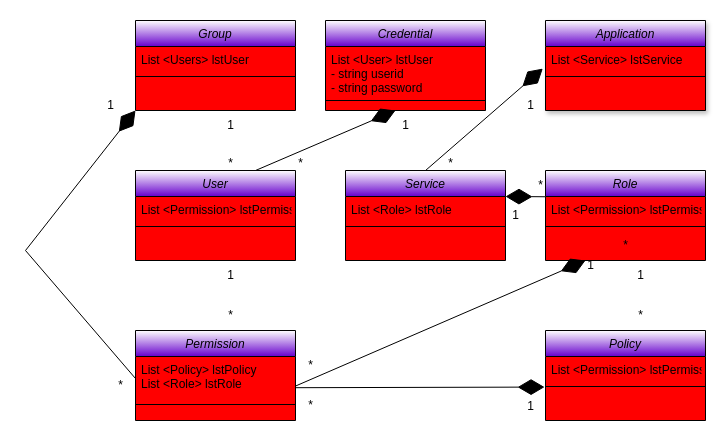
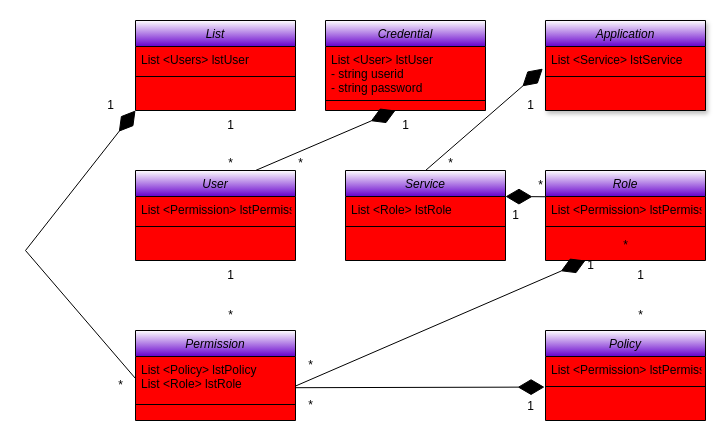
  <mxCell id="0" />
  <mxCell id="1" parent="0" />
  <mxCell id="2" value="User" style="swimlane;fontStyle=2;align=center;verticalAlign=top;childLayout=stackLayout;horizontal=1;startSize=26;horizontalStack=0;resizeParent=1;resizeLast=0;collapsible=1;marginBottom=0;rounded=0;shadow=0;strokeWidth=1;gradientColor=#6600cc;swimlaneFillColor=#ff0000;" parent="1" vertex="1"><mxGeometry x="130" y="170" width="160" height="90" as="geometry"><mxRectangle x="230" y="140" width="160" height="26" as="alternateBounds" /></mxGeometry></mxCell>
  <mxCell id="3" value="List &lt;Permission&gt; lstPermission" style="text;align=left;verticalAlign=top;spacingLeft=4;spacingRight=4;overflow=hidden;rotatable=0;points=[[0,0.5],[1,0.5]];portConstraint=eastwest;rounded=0;shadow=0;html=0;swimlaneFillColor=#ff0000;" parent="2" vertex="1"><mxGeometry y="26" width="160" height="26" as="geometry" /></mxCell>
  <mxCell id="4" value="" style="line;html=1;strokeWidth=1;align=left;verticalAlign=middle;spacingTop=-1;spacingLeft=3;spacingRight=3;rotatable=0;labelPosition=right;points=[];portConstraint=eastwest;" parent="2" vertex="1"><mxGeometry y="52" width="160" height="8" as="geometry" /></mxCell>
- <mxCell id="5" value="Group" style="swimlane;fontStyle=2;align=center;verticalAlign=top;childLayout=stackLayout;horizontal=1;startSize=26;horizontalStack=0;resizeParent=1;resizeLast=0;collapsible=1;marginBottom=0;rounded=0;shadow=0;strokeWidth=1;gradientColor=#6600cc;swimlaneFillColor=#FF0000;" parent="1" vertex="1"><mxGeometry x="130" y="20" width="160" height="90" as="geometry"><mxRectangle x="230" y="140" width="160" height="26" as="alternateBounds" /></mxGeometry></mxCell>
+ <mxCell id="5" value="List" style="swimlane;fontStyle=2;align=center;verticalAlign=top;childLayout=stackLayout;horizontal=1;startSize=26;horizontalStack=0;resizeParent=1;resizeLast=0;collapsible=1;marginBottom=0;rounded=0;shadow=0;strokeWidth=1;gradientColor=#6600cc;swimlaneFillColor=#FF0000;" parent="1" vertex="1"><mxGeometry x="130" y="20" width="160" height="90" as="geometry"><mxRectangle x="230" y="140" width="160" height="26" as="alternateBounds" /></mxGeometry></mxCell>
  <mxCell id="6" value="List &lt;Users&gt; lstUser" style="text;align=left;verticalAlign=top;spacingLeft=4;spacingRight=4;overflow=hidden;rotatable=0;points=[[0,0.5],[1,0.5]];portConstraint=eastwest;rounded=0;shadow=0;html=0;" parent="5" vertex="1"><mxGeometry y="26" width="160" height="26" as="geometry" /></mxCell>
  <mxCell id="7" value="" style="line;html=1;strokeWidth=1;align=left;verticalAlign=middle;spacingTop=-1;spacingLeft=3;spacingRight=3;rotatable=0;labelPosition=right;points=[];portConstraint=eastwest;" parent="5" vertex="1"><mxGeometry y="52" width="160" height="8" as="geometry" /></mxCell>
  <mxCell id="8" value="Permission" style="swimlane;fontStyle=2;align=center;verticalAlign=top;childLayout=stackLayout;horizontal=1;startSize=26;horizontalStack=0;resizeParent=1;resizeLast=0;collapsible=1;marginBottom=0;rounded=0;shadow=0;strokeWidth=1;gradientColor=#6600cc;swimlaneFillColor=#ff0000;" parent="1" vertex="1"><mxGeometry x="130" y="330" width="160" height="90" as="geometry"><mxRectangle x="230" y="140" width="160" height="26" as="alternateBounds" /></mxGeometry></mxCell>
  <mxCell id="9" value="List &lt;Policy&gt; lstPolicy&#10;List &lt;Role&gt; lstRole" style="text;align=left;verticalAlign=top;spacingLeft=4;spacingRight=4;overflow=hidden;rotatable=0;points=[[0,0.5],[1,0.5]];portConstraint=eastwest;rounded=0;shadow=0;html=0;" parent="8" vertex="1"><mxGeometry y="26" width="160" height="44" as="geometry" /></mxCell>
  <mxCell id="10" value="" style="line;html=1;strokeWidth=1;align=left;verticalAlign=middle;spacingTop=-1;spacingLeft=3;spacingRight=3;rotatable=0;labelPosition=right;points=[];portConstraint=eastwest;" parent="8" vertex="1"><mxGeometry y="70" width="160" height="8" as="geometry" /></mxCell>
  <mxCell id="11" value="Policy" style="swimlane;fontStyle=2;align=center;verticalAlign=top;childLayout=stackLayout;horizontal=1;startSize=26;horizontalStack=0;resizeParent=1;resizeLast=0;collapsible=1;marginBottom=0;rounded=0;shadow=0;strokeWidth=1;gradientColor=#6600cc;swimlaneFillColor=#ff0000;" parent="1" vertex="1"><mxGeometry x="540" y="330" width="160" height="90" as="geometry"><mxRectangle x="230" y="140" width="160" height="26" as="alternateBounds" /></mxGeometry></mxCell>
  <mxCell id="12" value="List &lt;Permission&gt; lstPermission" style="text;align=left;verticalAlign=top;spacingLeft=4;spacingRight=4;overflow=hidden;rotatable=0;points=[[0,0.5],[1,0.5]];portConstraint=eastwest;rounded=0;shadow=0;html=0;" parent="11" vertex="1"><mxGeometry y="26" width="160" height="26" as="geometry" /></mxCell>
  <mxCell id="13" value="" style="line;html=1;strokeWidth=1;align=left;verticalAlign=middle;spacingTop=-1;spacingLeft=3;spacingRight=3;rotatable=0;labelPosition=right;points=[];portConstraint=eastwest;" parent="11" vertex="1"><mxGeometry y="52" width="160" height="8" as="geometry" /></mxCell>
  <mxCell id="14" value="Service" style="swimlane;fontStyle=2;align=center;verticalAlign=top;childLayout=stackLayout;horizontal=1;startSize=26;horizontalStack=0;resizeParent=1;resizeLast=0;collapsible=1;marginBottom=0;rounded=0;shadow=0;strokeWidth=1;swimlaneFillColor=#ff0000;gradientColor=#6600cc;" parent="1" vertex="1"><mxGeometry x="340" y="170" width="160" height="90" as="geometry"><mxRectangle x="230" y="140" width="160" height="26" as="alternateBounds" /></mxGeometry></mxCell>
  <mxCell id="15" value="List &lt;Role&gt; lstRole" style="text;align=left;verticalAlign=top;spacingLeft=4;spacingRight=4;overflow=hidden;rotatable=0;points=[[0,0.5],[1,0.5]];portConstraint=eastwest;rounded=0;shadow=0;html=0;swimlaneFillColor=#ff0000;" parent="14" vertex="1"><mxGeometry y="26" width="160" height="26" as="geometry" /></mxCell>
  <mxCell id="16" value="" style="line;html=1;strokeWidth=1;align=left;verticalAlign=middle;spacingTop=-1;spacingLeft=3;spacingRight=3;rotatable=0;labelPosition=right;points=[];portConstraint=eastwest;" parent="14" vertex="1"><mxGeometry y="52" width="160" height="8" as="geometry" /></mxCell>
  <mxCell id="17" value="Role" style="swimlane;fontStyle=2;align=center;verticalAlign=top;childLayout=stackLayout;horizontal=1;startSize=26;horizontalStack=0;resizeParent=1;resizeLast=0;collapsible=1;marginBottom=0;rounded=0;shadow=0;strokeWidth=1;gradientColor=#6600cc;swimlaneFillColor=#ff0000;" parent="1" vertex="1"><mxGeometry x="540" y="170" width="160" height="90" as="geometry"><mxRectangle x="230" y="140" width="160" height="26" as="alternateBounds" /></mxGeometry></mxCell>
  <mxCell id="18" value="List &lt;Permission&gt; lstPermission" style="text;align=left;verticalAlign=top;spacingLeft=4;spacingRight=4;overflow=hidden;rotatable=0;points=[[0,0.5],[1,0.5]];portConstraint=eastwest;rounded=0;shadow=0;html=0;" parent="17" vertex="1"><mxGeometry y="26" width="160" height="26" as="geometry" /></mxCell>
  <mxCell id="19" value="" style="line;html=1;strokeWidth=1;align=left;verticalAlign=middle;spacingTop=-1;spacingLeft=3;spacingRight=3;rotatable=0;labelPosition=right;points=[];portConstraint=eastwest;" parent="17" vertex="1"><mxGeometry y="52" width="160" height="8" as="geometry" /></mxCell>
  <mxCell id="20" value="*" style="text;html=1;align=center;verticalAlign=middle;resizable=0;points=[];autosize=1;strokeColor=none;fillColor=none;" parent="17" vertex="1"><mxGeometry y="60" width="160" height="30" as="geometry" /></mxCell>
  <mxCell id="21" value="Application" style="swimlane;fontStyle=2;align=center;verticalAlign=top;childLayout=stackLayout;horizontal=1;startSize=26;horizontalStack=0;resizeParent=1;resizeLast=0;collapsible=1;marginBottom=0;rounded=0;shadow=1;strokeWidth=1;swimlaneFillColor=#FF0000;gradientColor=#6600CC;" parent="1" vertex="1"><mxGeometry x="540" y="20" width="160" height="90" as="geometry"><mxRectangle x="230" y="140" width="160" height="26" as="alternateBounds" /></mxGeometry></mxCell>
  <mxCell id="22" value="List &lt;Service&gt; lstService" style="text;align=left;verticalAlign=top;spacingLeft=4;spacingRight=4;overflow=hidden;rotatable=0;points=[[0,0.5],[1,0.5]];portConstraint=eastwest;rounded=0;shadow=0;html=0;" parent="21" vertex="1"><mxGeometry y="26" width="160" height="26" as="geometry" /></mxCell>
  <mxCell id="23" value="" style="line;html=1;strokeWidth=1;align=left;verticalAlign=middle;spacingTop=-1;spacingLeft=3;spacingRight=3;rotatable=0;labelPosition=right;points=[];portConstraint=eastwest;" parent="21" vertex="1"><mxGeometry y="52" width="160" height="8" as="geometry" /></mxCell>
  <mxCell id="24" value="" style="endArrow=diamondThin;endFill=1;endSize=24;html=1;rounded=0;exitX=-0.002;exitY=0.01;exitDx=0;exitDy=0;exitPerimeter=0;" parent="1" source="18" edge="1"><mxGeometry width="160" relative="1" as="geometry"><mxPoint x="220" y="180" as="sourcePoint" /><mxPoint x="500" y="196" as="targetPoint" /></mxGeometry></mxCell>
  <mxCell id="25" value="" style="endArrow=diamondThin;endFill=1;endSize=24;html=1;rounded=0;entryX=-0.006;entryY=0.572;entryDx=0;entryDy=0;entryPerimeter=0;exitX=0.999;exitY=0.709;exitDx=0;exitDy=0;exitPerimeter=0;" parent="1" source="9" target="13" edge="1"><mxGeometry width="160" relative="1" as="geometry"><mxPoint x="320" y="200" as="sourcePoint" /><mxPoint x="480" y="200" as="targetPoint" /></mxGeometry></mxCell>
  <mxCell id="26" value="" style="endArrow=diamondThin;endFill=1;endSize=24;html=1;rounded=0;exitX=0.5;exitY=0;exitDx=0;exitDy=0;entryX=-0.017;entryY=0.851;entryDx=0;entryDy=0;entryPerimeter=0;" parent="1" source="14" edge="1" target="22"><mxGeometry width="160" relative="1" as="geometry"><mxPoint x="320" y="290" as="sourcePoint" /><mxPoint x="500" y="100" as="targetPoint" /></mxGeometry></mxCell>
  <mxCell id="27" value="" style="endArrow=diamondThin;endFill=1;endSize=24;html=1;rounded=0;entryX=0.25;entryY=1;entryDx=0;entryDy=0;exitX=1.003;exitY=0.667;exitDx=0;exitDy=0;exitPerimeter=0;" parent="1" source="9" target="17" edge="1"><mxGeometry width="160" relative="1" as="geometry"><mxPoint x="320" y="290" as="sourcePoint" /><mxPoint x="480" y="290" as="targetPoint" /></mxGeometry></mxCell>
  <mxCell id="28" value="1" style="text;html=1;align=center;verticalAlign=middle;resizable=0;points=[];autosize=1;strokeColor=none;fillColor=none;" parent="1" vertex="1"><mxGeometry x="210" y="110" width="30" height="30" as="geometry" /></mxCell>
  <mxCell id="29" value="*" style="text;html=1;align=center;verticalAlign=middle;resizable=0;points=[];autosize=1;strokeColor=none;fillColor=none;" parent="1" vertex="1"><mxGeometry x="210" y="148" width="30" height="30" as="geometry" /></mxCell>
  <mxCell id="30" value="1" style="text;html=1;align=center;verticalAlign=middle;resizable=0;points=[];autosize=1;strokeColor=none;fillColor=none;" parent="1" vertex="1"><mxGeometry x="210" y="260" width="30" height="30" as="geometry" /></mxCell>
  <mxCell id="31" value="*" style="text;html=1;align=center;verticalAlign=middle;resizable=0;points=[];autosize=1;strokeColor=none;fillColor=none;" parent="1" vertex="1"><mxGeometry x="210" y="300" width="30" height="30" as="geometry" /></mxCell>
  <mxCell id="32" value="1" style="text;html=1;align=center;verticalAlign=middle;resizable=0;points=[];autosize=1;strokeColor=none;fillColor=none;" parent="1" vertex="1"><mxGeometry x="510" y="90" width="30" height="30" as="geometry" /></mxCell>
  <mxCell id="33" value="1" style="text;html=1;align=center;verticalAlign=middle;resizable=0;points=[];autosize=1;strokeColor=none;fillColor=none;" parent="1" vertex="1"><mxGeometry x="495" y="200" width="30" height="30" as="geometry" /></mxCell>
  <mxCell id="34" value="1" style="text;html=1;align=center;verticalAlign=middle;resizable=0;points=[];autosize=1;strokeColor=none;fillColor=none;" parent="1" vertex="1"><mxGeometry x="570" y="250" width="30" height="30" as="geometry" /></mxCell>
  <mxCell id="35" value="1" style="text;html=1;align=center;verticalAlign=middle;resizable=0;points=[];autosize=1;strokeColor=none;fillColor=none;" parent="1" vertex="1"><mxGeometry x="620" y="260" width="30" height="30" as="geometry" /></mxCell>
  <mxCell id="36" value="1" style="text;html=1;align=center;verticalAlign=middle;resizable=0;points=[];autosize=1;strokeColor=none;fillColor=none;" parent="1" vertex="1"><mxGeometry x="510" y="391.21" width="30" height="30" as="geometry" /></mxCell>
  <mxCell id="37" value="*" style="text;html=1;align=center;verticalAlign=middle;resizable=0;points=[];autosize=1;strokeColor=none;fillColor=none;" parent="1" vertex="1"><mxGeometry x="290" y="350" width="30" height="30" as="geometry" /></mxCell>
  <mxCell id="38" value="*" style="text;html=1;align=center;verticalAlign=middle;resizable=0;points=[];autosize=1;strokeColor=none;fillColor=none;" parent="1" vertex="1"><mxGeometry x="290" y="390" width="30" height="30" as="geometry" /></mxCell>
  <mxCell id="39" value="*" style="text;html=1;align=center;verticalAlign=middle;resizable=0;points=[];autosize=1;strokeColor=none;fillColor=none;" parent="1" vertex="1"><mxGeometry x="430" y="148" width="30" height="30" as="geometry" /></mxCell>
  <mxCell id="40" value="*" style="text;html=1;align=center;verticalAlign=middle;resizable=0;points=[];autosize=1;strokeColor=none;fillColor=none;" parent="1" vertex="1"><mxGeometry x="620" y="300" width="30" height="30" as="geometry" /></mxCell>
  <mxCell id="41" value="*" style="text;html=1;align=center;verticalAlign=middle;resizable=0;points=[];autosize=1;strokeColor=none;fillColor=none;" parent="1" vertex="1"><mxGeometry x="520" y="170" width="30" height="30" as="geometry" /></mxCell>
  <mxCell id="42" value="" style="endArrow=diamondThin;endFill=1;endSize=24;html=1;rounded=0;exitX=0;exitY=0.5;exitDx=0;exitDy=0;entryX=0;entryY=1;entryDx=0;entryDy=0;" edge="1" parent="1" source="9" target="5"><mxGeometry width="160" relative="1" as="geometry"><mxPoint x="370" y="200" as="sourcePoint" /><mxPoint x="530" y="200" as="targetPoint" /><Array as="points"><mxPoint x="20" y="250" /></Array></mxGeometry></mxCell>
  <mxCell id="43" value="1" style="text;html=1;align=center;verticalAlign=middle;resizable=0;points=[];autosize=1;strokeColor=none;fillColor=none;" vertex="1" parent="1"><mxGeometry x="90" y="90" width="30" height="30" as="geometry" /></mxCell>
  <mxCell id="44" value="*" style="text;html=1;align=center;verticalAlign=middle;resizable=0;points=[];autosize=1;strokeColor=none;fillColor=none;" vertex="1" parent="1"><mxGeometry x="100" y="370" width="30" height="30" as="geometry" /></mxCell>
  <mxCell id="45" value="Credential" style="swimlane;fontStyle=2;align=center;verticalAlign=top;childLayout=stackLayout;horizontal=1;startSize=26;horizontalStack=0;resizeParent=1;resizeLast=0;collapsible=1;marginBottom=0;rounded=0;shadow=0;strokeWidth=1;gradientColor=#6600cc;swimlaneFillColor=#ff0000;" vertex="1" parent="1"><mxGeometry x="320" y="20" width="160" height="90" as="geometry"><mxRectangle x="230" y="140" width="160" height="26" as="alternateBounds" /></mxGeometry></mxCell>
  <mxCell id="46" value="List &lt;User&gt; lstUser&#10;- string userid&#10;- string password" style="text;align=left;verticalAlign=top;spacingLeft=4;spacingRight=4;overflow=hidden;rotatable=0;points=[[0,0.5],[1,0.5]];portConstraint=eastwest;rounded=0;shadow=0;html=0;" vertex="1" parent="45"><mxGeometry y="26" width="160" height="44" as="geometry" /></mxCell>
  <mxCell id="47" value="" style="line;html=1;strokeWidth=1;align=left;verticalAlign=middle;spacingTop=-1;spacingLeft=3;spacingRight=3;rotatable=0;labelPosition=right;points=[];portConstraint=eastwest;" vertex="1" parent="45"><mxGeometry y="70" width="160" height="20" as="geometry" /></mxCell>
  <mxCell id="48" value="" style="endArrow=diamondThin;endFill=1;endSize=24;html=1;rounded=0;exitX=0.75;exitY=0;exitDx=0;exitDy=0;" edge="1" parent="1" source="2"><mxGeometry width="160" relative="1" as="geometry"><mxPoint x="370" y="200" as="sourcePoint" /><mxPoint x="390" y="110" as="targetPoint" /></mxGeometry></mxCell>
  <mxCell id="49" value="*" style="text;html=1;align=center;verticalAlign=middle;resizable=0;points=[];autosize=1;strokeColor=none;fillColor=none;" vertex="1" parent="1"><mxGeometry x="280" y="148" width="30" height="30" as="geometry" /></mxCell>
  <mxCell id="50" value="1" style="text;html=1;align=center;verticalAlign=middle;resizable=0;points=[];autosize=1;strokeColor=none;fillColor=none;" vertex="1" parent="1"><mxGeometry x="385" y="110" width="30" height="30" as="geometry" /></mxCell>
